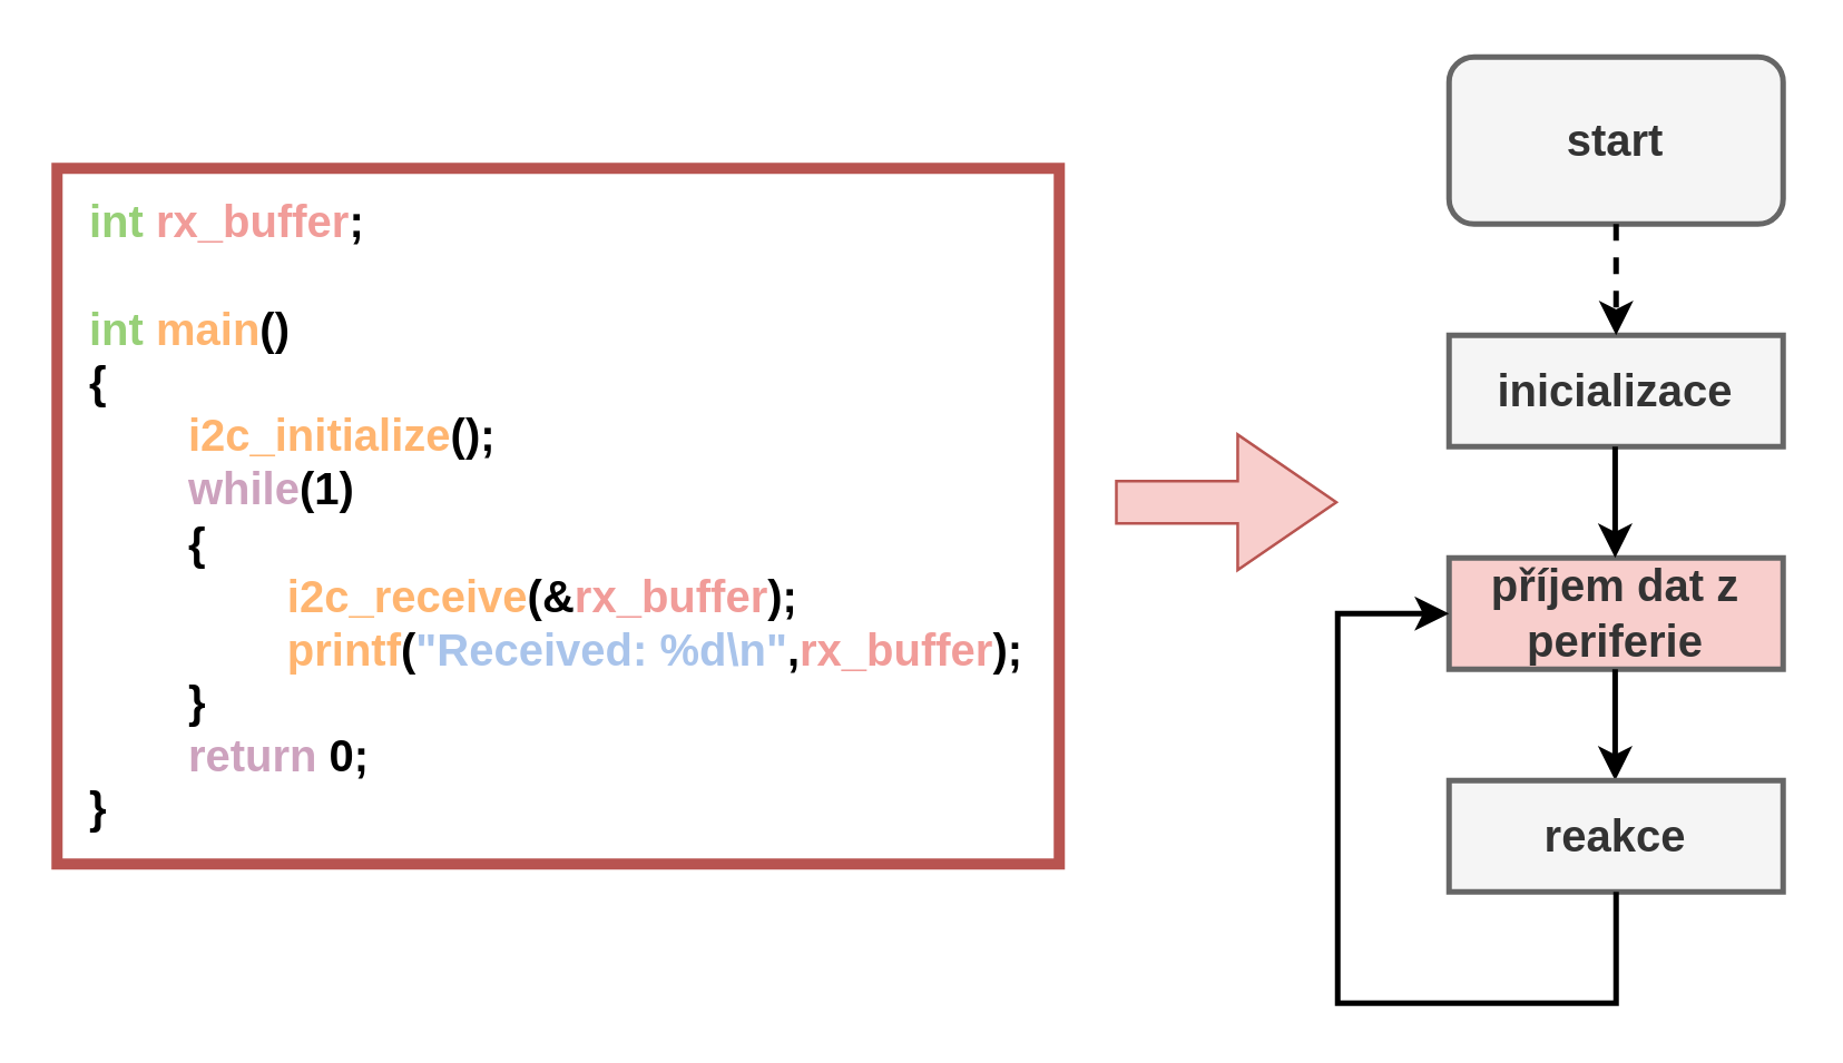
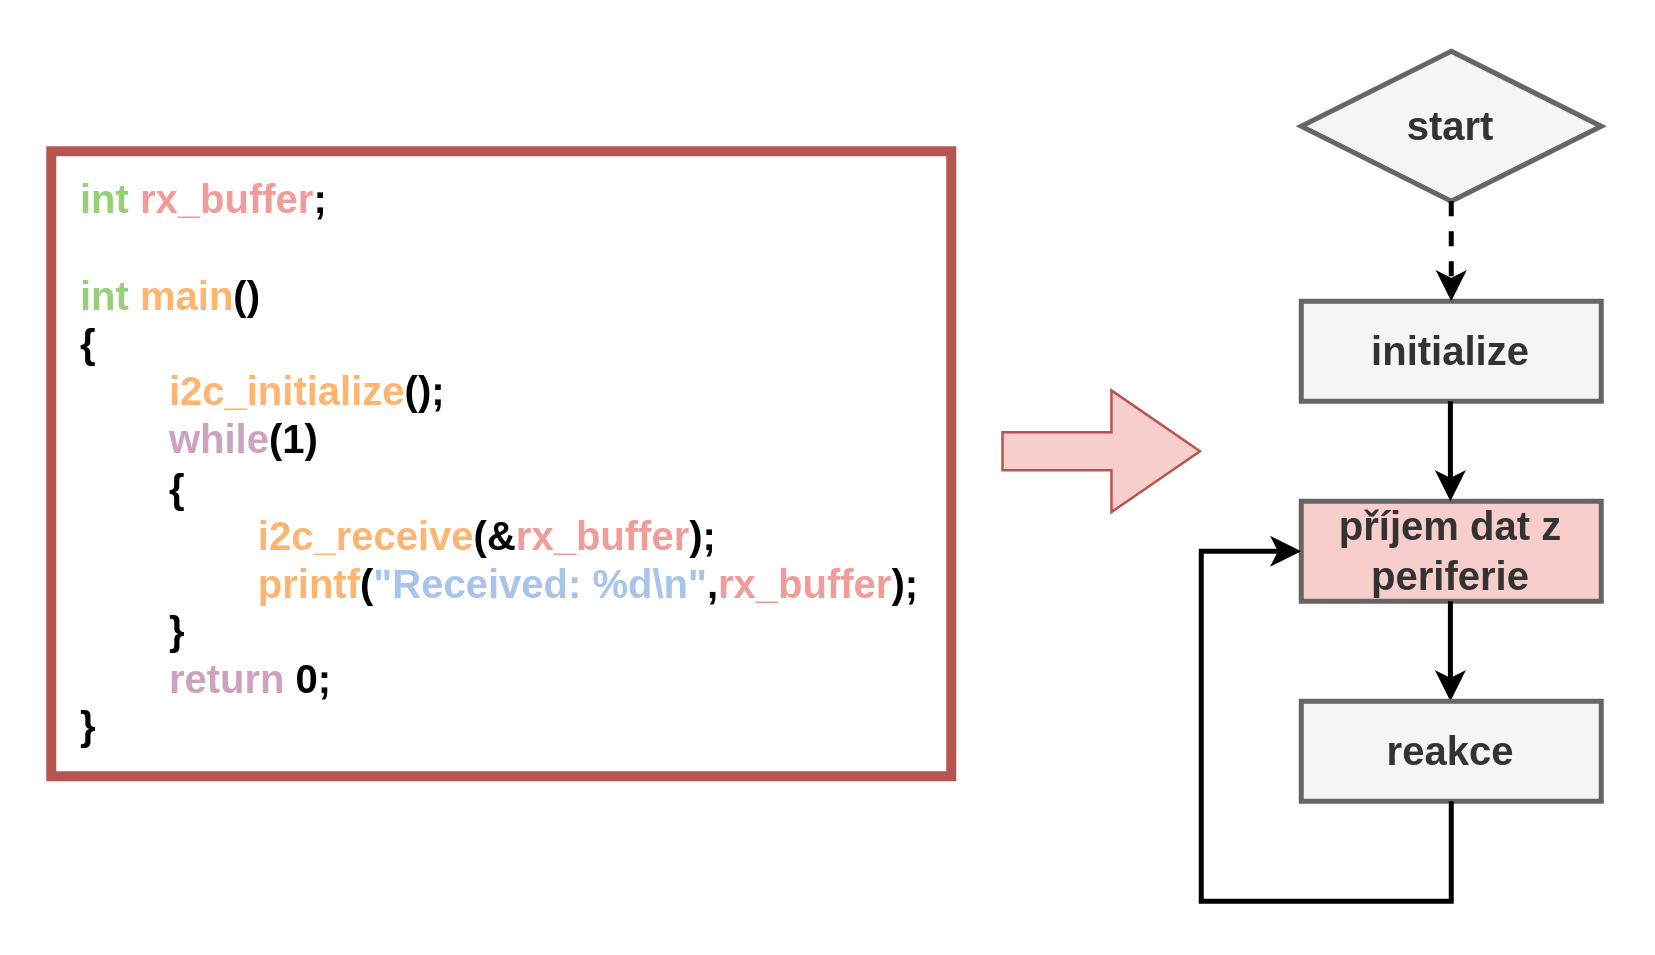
  <mxCell id="0" />
  <mxCell id="1" parent="0" />
  <mxCell id="2" value="" style="rounded=0;whiteSpace=wrap;html=1;fillColor=#FFFFFF;strokeColor=#b85450;strokeWidth=4;" vertex="1" parent="1"><mxGeometry x="20" y="60" width="360" height="250" as="geometry" /></mxCell>
  <mxCell id="3" value="&lt;div&gt;&lt;font style=&quot;font-size: 16px;&quot;&gt;&lt;b&gt;&lt;font style=&quot;color: rgb(151, 208, 119);&quot;&gt;int&lt;/font&gt; &lt;font style=&quot;color: rgb(241, 156, 153);&quot;&gt;rx_buffer&lt;/font&gt;;&lt;/b&gt;&lt;/font&gt;&lt;/div&gt;&lt;div&gt;&lt;font style=&quot;font-size: 16px;&quot;&gt;&lt;b&gt;&lt;br&gt;&lt;/b&gt;&lt;/font&gt;&lt;/div&gt;&lt;font style=&quot;font-size: 16px;&quot;&gt;&lt;b&gt;&lt;font style=&quot;color: rgb(151, 208, 119);&quot;&gt;int&lt;/font&gt; &lt;font style=&quot;color: rgb(255, 181, 112);&quot;&gt;main&lt;/font&gt;()&lt;/b&gt;&lt;/font&gt;&lt;div&gt;&lt;font style=&quot;font-size: 16px;&quot;&gt;&lt;b&gt;{&lt;/b&gt;&lt;/font&gt;&lt;/div&gt;&lt;div&gt;&lt;font style=&quot;font-size: 16px;&quot;&gt;&lt;b&gt;&lt;span style=&quot;white-space: pre;&quot;&gt;&#09;&lt;/span&gt;&lt;font style=&quot;color: rgb(255, 181, 112);&quot;&gt;i2c_initialize&lt;/font&gt;();&lt;br&gt;&lt;/b&gt;&lt;/font&gt;&lt;/div&gt;&lt;div&gt;&lt;font style=&quot;font-size: 16px;&quot;&gt;&lt;b&gt;&lt;span style=&quot;white-space: pre;&quot;&gt;&#09;&lt;/span&gt;&lt;font style=&quot;color: rgb(205, 162, 190);&quot;&gt;while&lt;/font&gt;(1)&lt;br&gt;&lt;/b&gt;&lt;/font&gt;&lt;/div&gt;&lt;div&gt;&lt;font style=&quot;font-size: 16px;&quot;&gt;&lt;b&gt;&lt;span style=&quot;white-space: pre;&quot;&gt;&#09;&lt;/span&gt;{&lt;br&gt;&lt;/b&gt;&lt;/font&gt;&lt;/div&gt;&lt;div&gt;&lt;font style=&quot;font-size: 16px;&quot;&gt;&lt;b&gt;&lt;span style=&quot;white-space: pre;&quot;&gt;&#09;&lt;/span&gt;&lt;span style=&quot;white-space: pre;&quot;&gt;&#09;&lt;/span&gt;&lt;font style=&quot;color: rgb(255, 181, 112);&quot;&gt;i2c_receive&lt;/font&gt;(&amp;amp;&lt;font style=&quot;color: rgb(241, 156, 153);&quot;&gt;rx_buffer&lt;/font&gt;);&lt;br&gt;&lt;/b&gt;&lt;/font&gt;&lt;/div&gt;&lt;div&gt;&lt;font style=&quot;font-size: 16px;&quot;&gt;&lt;b&gt;&lt;span style=&quot;white-space: pre;&quot;&gt;&lt;span style=&quot;white-space: pre;&quot;&gt;&#09;&#09;&lt;/span&gt;&lt;font style=&quot;color: rgb(255, 181, 112);&quot;&gt;printf&lt;/font&gt;(&lt;font style=&quot;color: rgb(169, 196, 235);&quot;&gt;&quot;Received: %d\n&quot;&lt;/font&gt;,&lt;font style=&quot;color: rgb(241, 156, 153);&quot;&gt;rx_buffer&lt;/font&gt;);&#09;&lt;/span&gt;&lt;span style=&quot;white-space: pre;&quot;&gt;&#09;&lt;/span&gt;&lt;/b&gt;&lt;/font&gt;&lt;/div&gt;&lt;div&gt;&lt;font style=&quot;font-size: 16px;&quot;&gt;&lt;b&gt;&lt;span style=&quot;white-space: pre;&quot;&gt;&#09;&lt;/span&gt;}&lt;br&gt;&lt;/b&gt;&lt;/font&gt;&lt;/div&gt;&lt;div&gt;&lt;font style=&quot;font-size: 16px;&quot;&gt;&lt;b&gt;&lt;span style=&quot;white-space: pre;&quot;&gt;&#09;&lt;/span&gt;&lt;font style=&quot;color: rgb(205, 162, 190);&quot;&gt;return &lt;/font&gt;0;&lt;br&gt;&lt;/b&gt;&lt;/font&gt;&lt;/div&gt;&lt;div&gt;&lt;font style=&quot;font-size: 16px;&quot;&gt;&lt;b&gt;}&lt;/b&gt;&lt;/font&gt;&lt;/div&gt;" style="text;html=1;align=left;verticalAlign=middle;whiteSpace=wrap;rounded=0;" vertex="1" parent="1"><mxGeometry x="30" y="60" width="340" height="250" as="geometry" /></mxCell>
  <mxCell id="4" value="" style="shape=flexArrow;endArrow=classic;html=1;rounded=0;width=15.2;endSize=11.474;fillColor=#f8cecc;strokeColor=#b85450;endWidth=32.457;" edge="1" parent="1"><mxGeometry width="50" height="50" relative="1" as="geometry"><mxPoint x="400" y="180" as="sourcePoint" /><mxPoint x="480" y="180" as="targetPoint" /></mxGeometry></mxCell>
- <mxCell id="5" value="&lt;font style=&quot;font-size: 16px;&quot;&gt;&lt;b&gt;start&lt;/b&gt;&lt;/font&gt;" style="rounded=1;whiteSpace=wrap;html=1;strokeWidth=2;fillColor=#f5f5f5;fontColor=#333333;strokeColor=#666666;" vertex="1" parent="1"><mxGeometry x="520" y="20" width="120" height="60" as="geometry" /></mxCell>
- <mxCell id="6" value="&lt;b&gt;&lt;font style=&quot;font-size: 16px;&quot;&gt;inicializace&lt;/font&gt;&lt;/b&gt;" style="rounded=0;whiteSpace=wrap;html=1;strokeWidth=2;fillColor=#f5f5f5;fontColor=#333333;strokeColor=#666666;" vertex="1" parent="1"><mxGeometry x="520" y="120" width="120" height="40" as="geometry" /></mxCell>
+ <mxCell id="5" value="&lt;font style=&quot;font-size: 16px;&quot;&gt;&lt;b&gt;start&lt;/b&gt;&lt;/font&gt;" style="rhombus;whiteSpace=wrap;html=1;strokeWidth=2;fillColor=#f5f5f5;fontColor=#333333;strokeColor=#666666;" vertex="1" parent="1"><mxGeometry x="520" y="20" width="120" height="60" as="geometry" /></mxCell>
+ <mxCell id="6" value="&lt;b&gt;&lt;font style=&quot;font-size: 16px;&quot;&gt;initialize&lt;/font&gt;&lt;/b&gt;" style="rounded=0;whiteSpace=wrap;html=1;strokeWidth=2;fillColor=#f5f5f5;fontColor=#333333;strokeColor=#666666;" vertex="1" parent="1"><mxGeometry x="520" y="120" width="120" height="40" as="geometry" /></mxCell>
  <mxCell id="7" value="" style="endArrow=classic;html=1;rounded=0;exitX=0.5;exitY=1;exitDx=0;exitDy=0;entryX=0.5;entryY=0;entryDx=0;entryDy=0;strokeWidth=2;dashed=1;" edge="1" parent="1" source="5" target="6"><mxGeometry width="50" height="50" relative="1" as="geometry"><mxPoint x="610" y="240" as="sourcePoint" /><mxPoint x="660" y="190" as="targetPoint" /></mxGeometry></mxCell>
  <mxCell id="8" value="&lt;font style=&quot;font-size: 16px;&quot;&gt;&lt;b&gt;příjem dat z periferie&lt;/b&gt;&lt;/font&gt;" style="rounded=0;whiteSpace=wrap;html=1;strokeWidth=2;fillColor=#f8cecc;fontColor=#333333;strokeColor=#666666;" vertex="1" parent="1"><mxGeometry x="520" y="200" width="120" height="40" as="geometry" /></mxCell>
  <mxCell id="9" value="" style="endArrow=classic;html=1;rounded=0;exitX=0.5;exitY=1;exitDx=0;exitDy=0;entryX=0.5;entryY=0;entryDx=0;entryDy=0;strokeWidth=2;" edge="1" parent="1"><mxGeometry width="50" height="50" relative="1" as="geometry"><mxPoint x="579.66" y="160" as="sourcePoint" /><mxPoint x="579.66" y="200" as="targetPoint" /></mxGeometry></mxCell>
  <mxCell id="10" value="" style="endArrow=classic;html=1;rounded=0;exitX=0.5;exitY=1;exitDx=0;exitDy=0;entryX=0.5;entryY=0;entryDx=0;entryDy=0;strokeWidth=2;" edge="1" parent="1"><mxGeometry width="50" height="50" relative="1" as="geometry"><mxPoint x="579.66" y="240" as="sourcePoint" /><mxPoint x="579.66" y="280" as="targetPoint" /></mxGeometry></mxCell>
  <mxCell id="11" value="&lt;font style=&quot;font-size: 16px;&quot;&gt;&lt;b&gt;reakce&lt;/b&gt;&lt;/font&gt;" style="rounded=0;whiteSpace=wrap;html=1;strokeWidth=2;fillColor=#f5f5f5;fontColor=#333333;strokeColor=#666666;" vertex="1" parent="1"><mxGeometry x="520" y="280" width="120" height="40" as="geometry" /></mxCell>
  <mxCell id="12" value="" style="endArrow=classic;html=1;rounded=0;exitX=0.5;exitY=1;exitDx=0;exitDy=0;entryX=0;entryY=0.5;entryDx=0;entryDy=0;strokeWidth=2;" edge="1" parent="1" source="11" target="8"><mxGeometry width="50" height="50" relative="1" as="geometry"><mxPoint x="610" y="240" as="sourcePoint" /><mxPoint x="660" y="190" as="targetPoint" /><Array as="points"><mxPoint x="580" y="360" /><mxPoint x="480" y="360" /><mxPoint x="480" y="220" /></Array></mxGeometry></mxCell>
